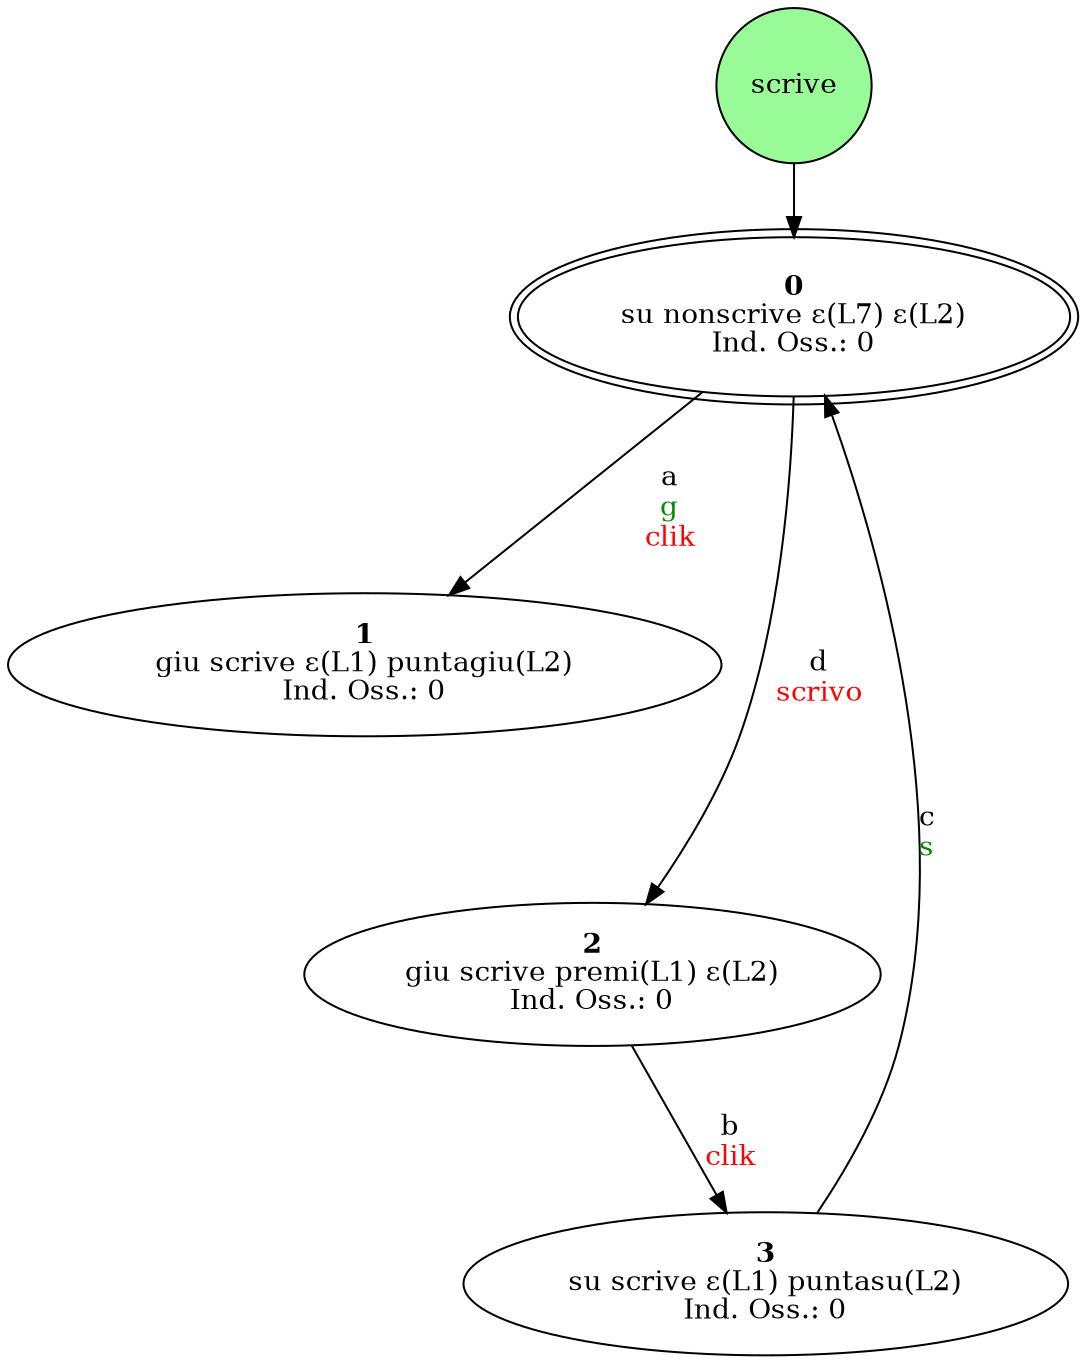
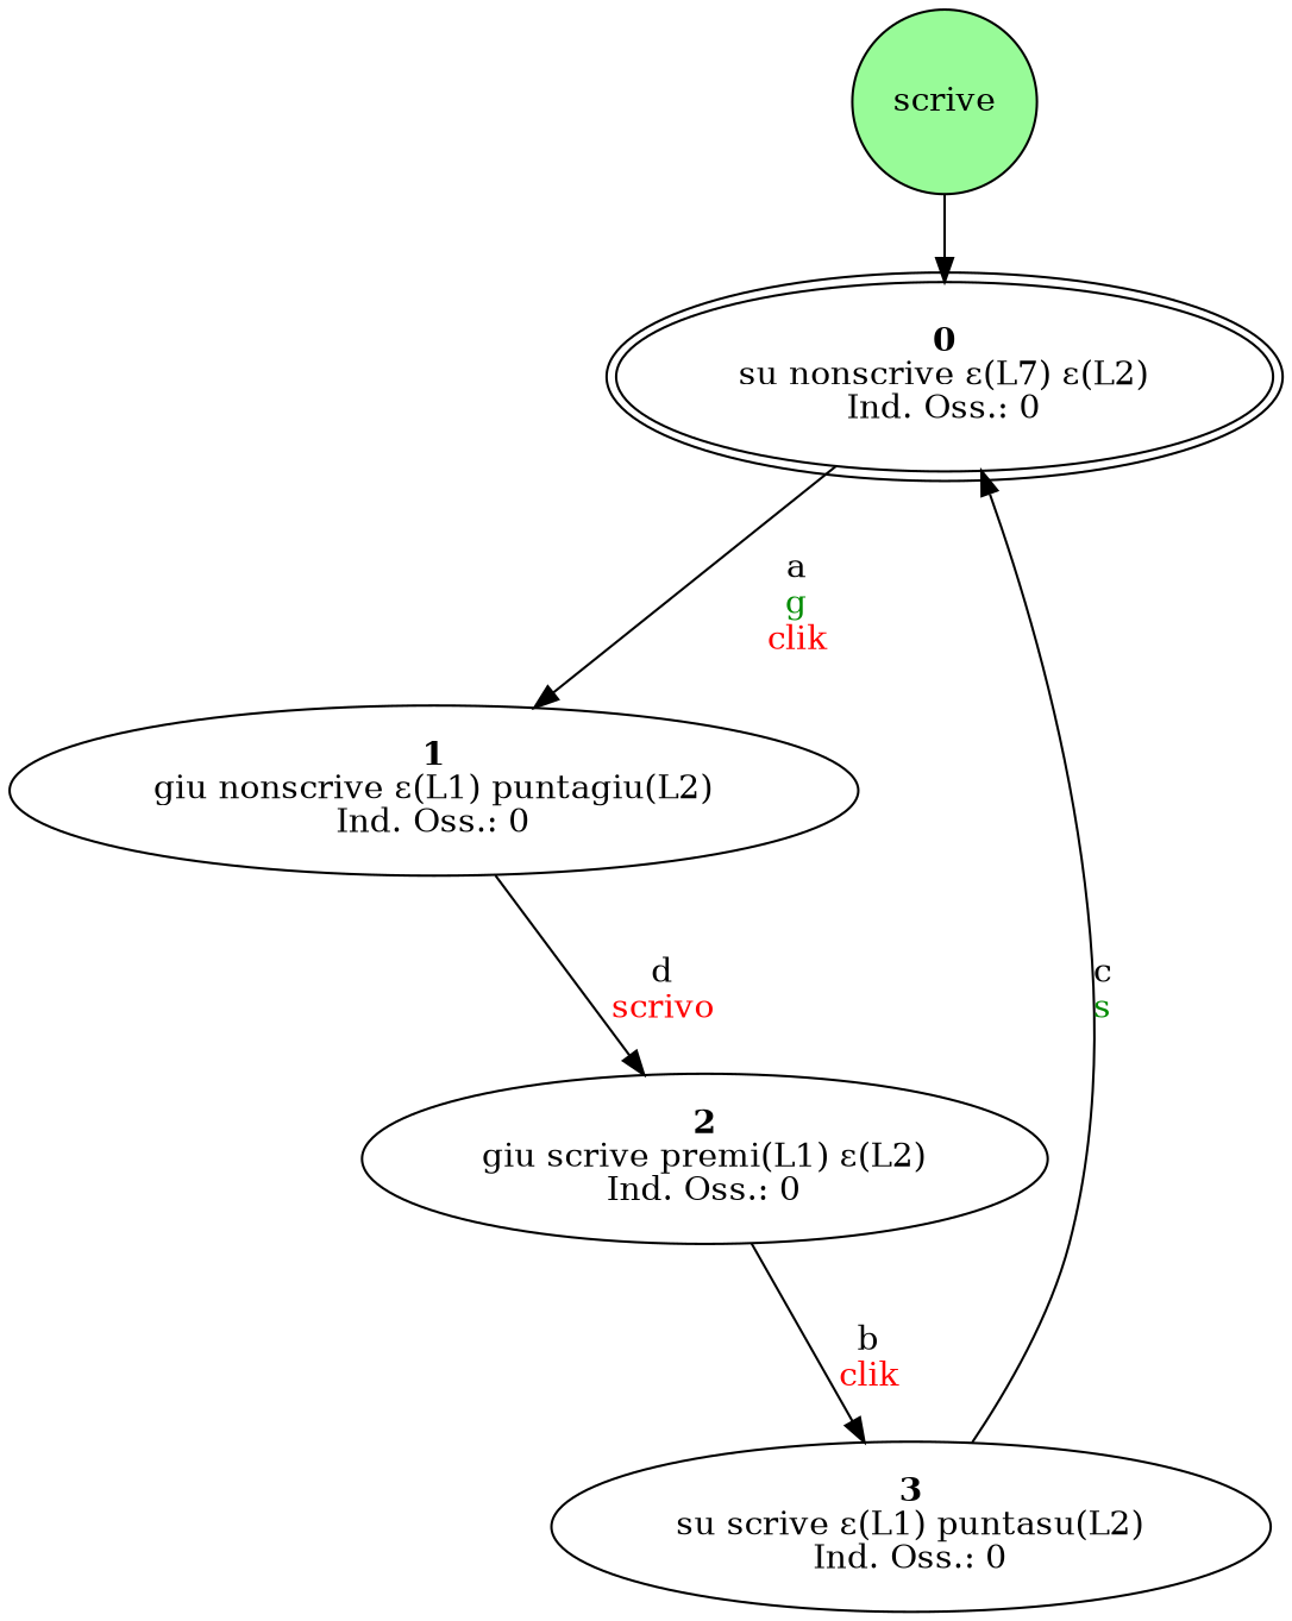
  digraph {
    n1 [fillcolor=palegreen label=scrive shape=circle style=filled]
    n2 [label=<<b>0</b><br/>su nonscrive ε(L7) ε(L2)<br/>Ind. Oss.: 0> peripheries=2]
-   n3 [label=<<b>1</b><br/>giu scrive ε(L1) puntagiu(L2)<br/>Ind. Oss.: 0>]
+   n3 [label=<<b>1</b><br/>giu nonscrive ε(L1) puntagiu(L2)<br/>Ind. Oss.: 0>]
    n4 [label=<<b>2</b><br/>giu scrive premi(L1) ε(L2)<br/>Ind. Oss.: 0>]
    n5 [label=<<b>3</b><br/>su scrive ε(L1) puntasu(L2)<br/>Ind. Oss.: 0>]
    n1 -> n2
    n2 -> n3 [label=<<br/>a<br/><font color="green4">g</font><br/><font color="red">clik</font>>]
-   n2 -> n4 [label=<<br/>d<br/><font color="red">scrivo</font>>]
+   n3 -> n4 [label=<<br/>d<br/><font color="red">scrivo</font>>]
    n4 -> n5 [label=<<br/>b<br/><font color="red">clik</font>>]
    n5 -> n2 [label=<<br/>c<br/><font color="green4">s</font>>]
  }
